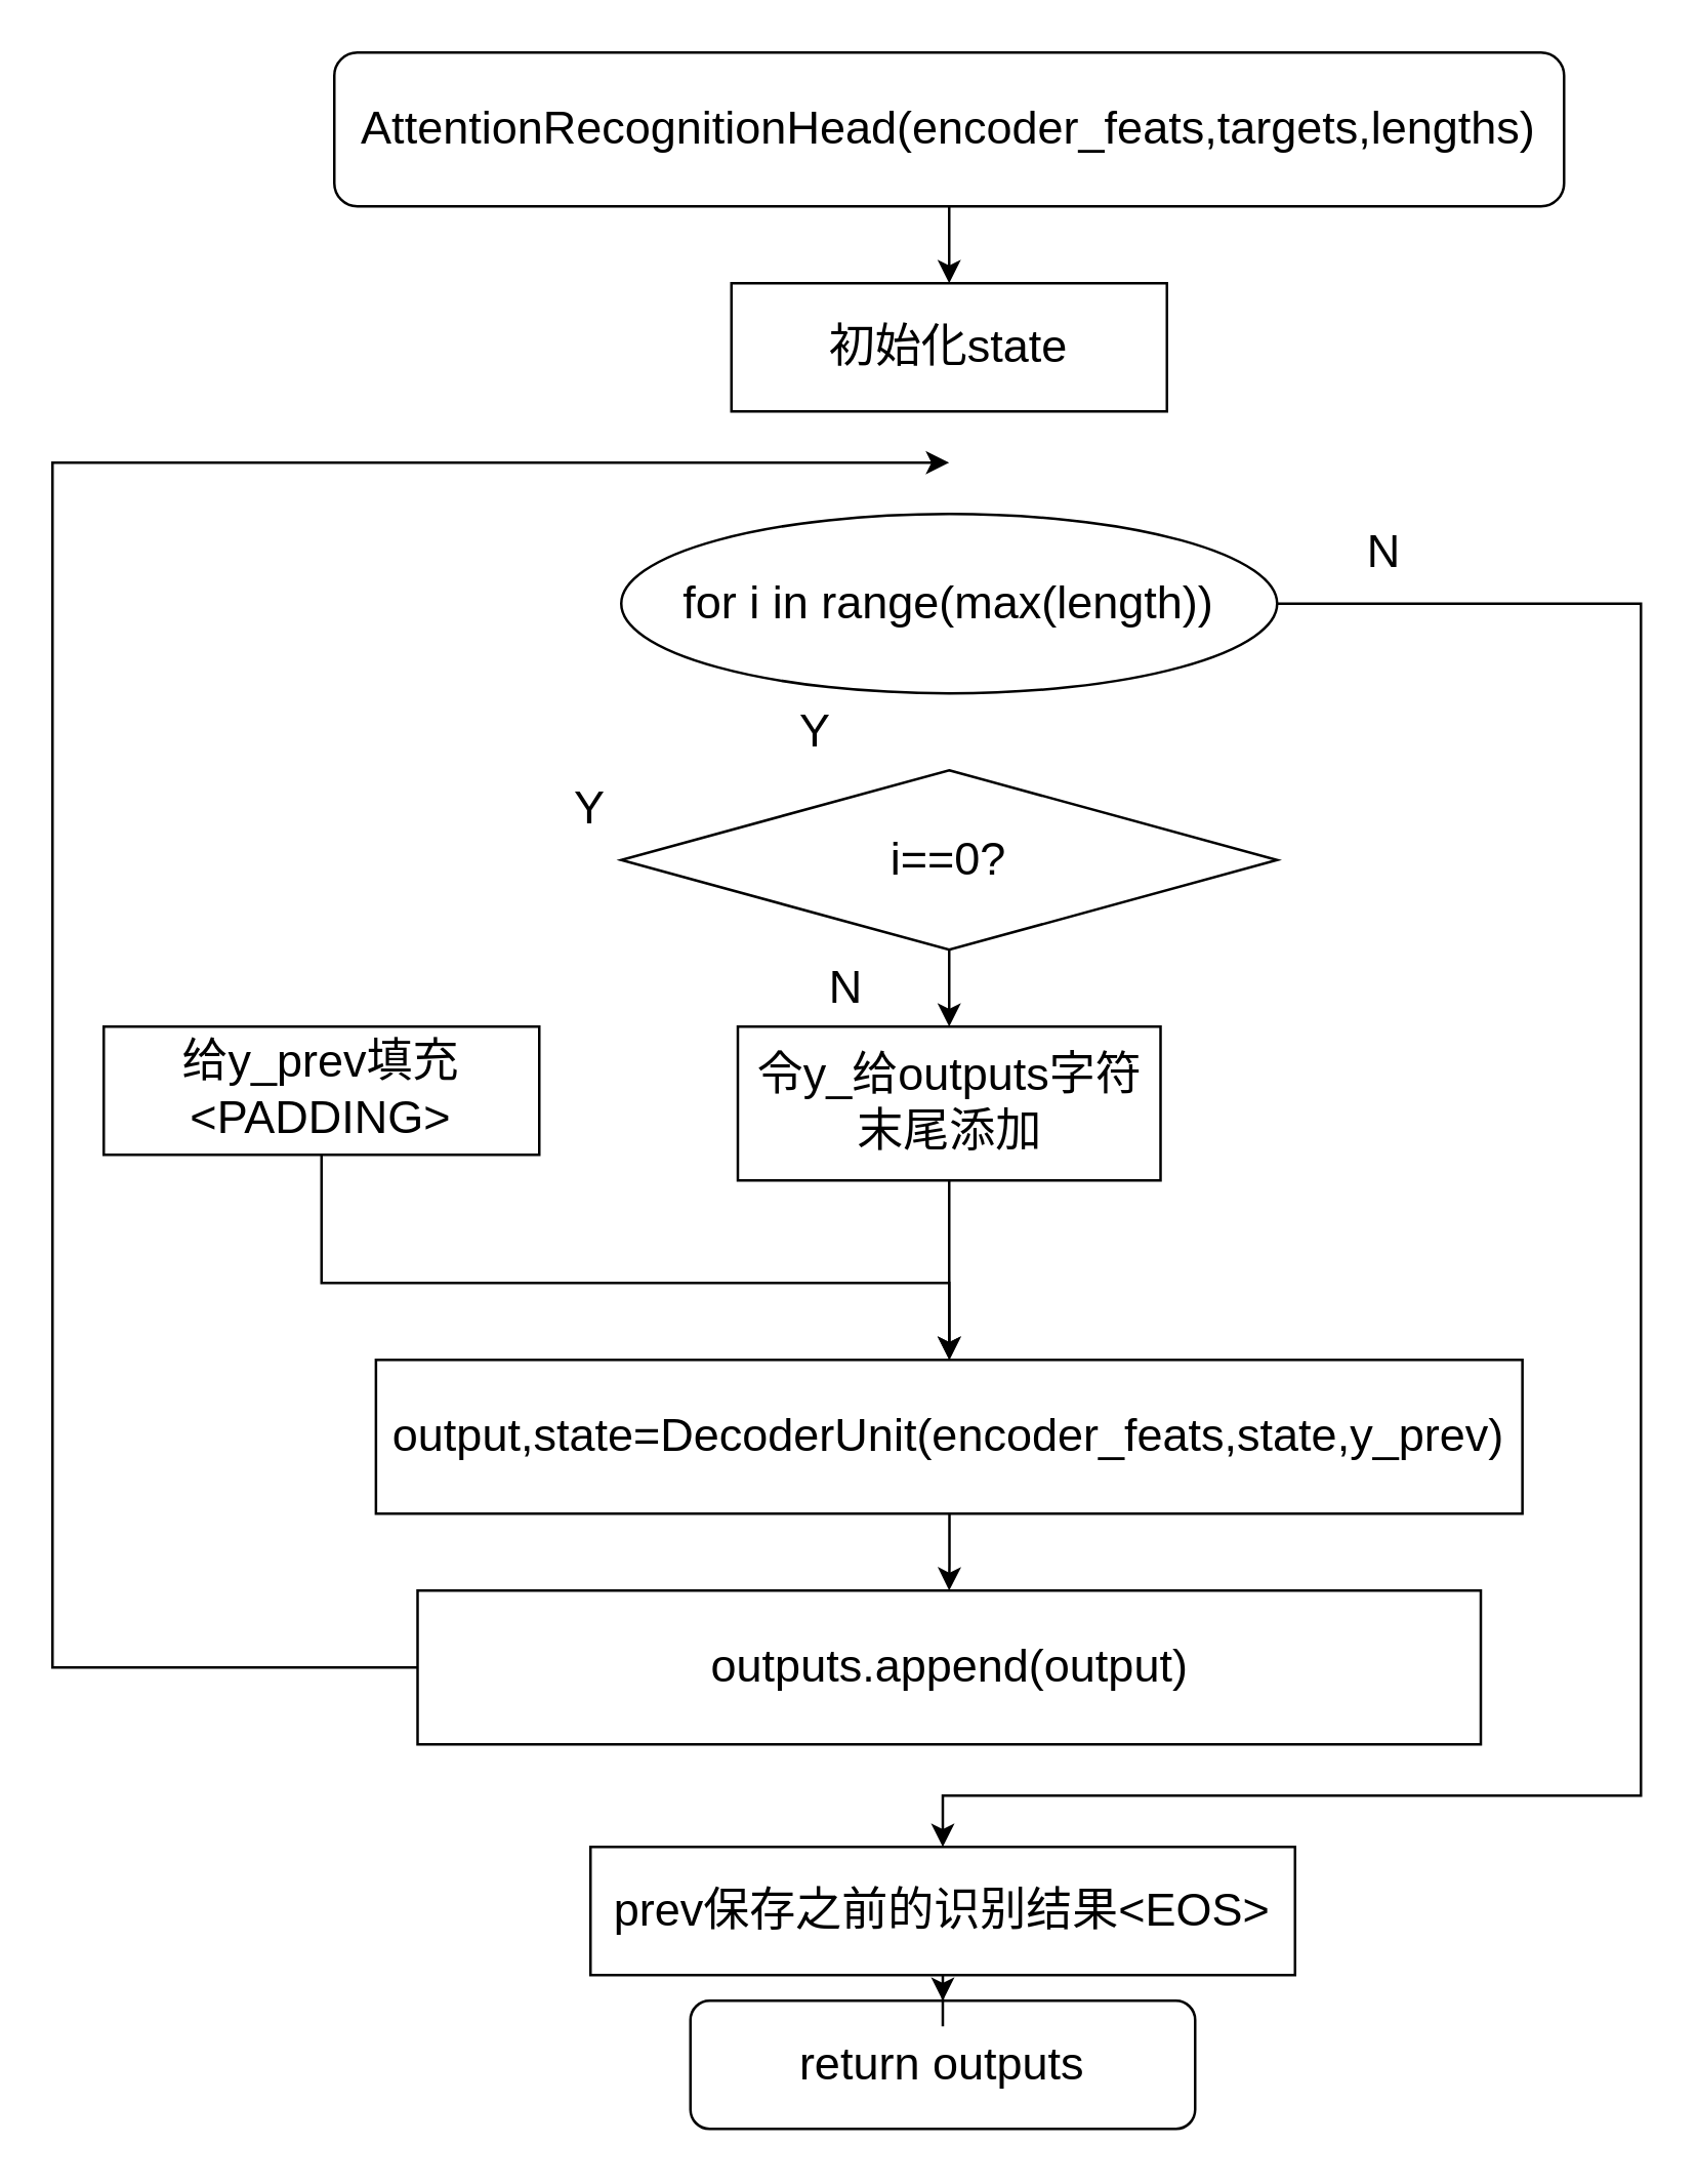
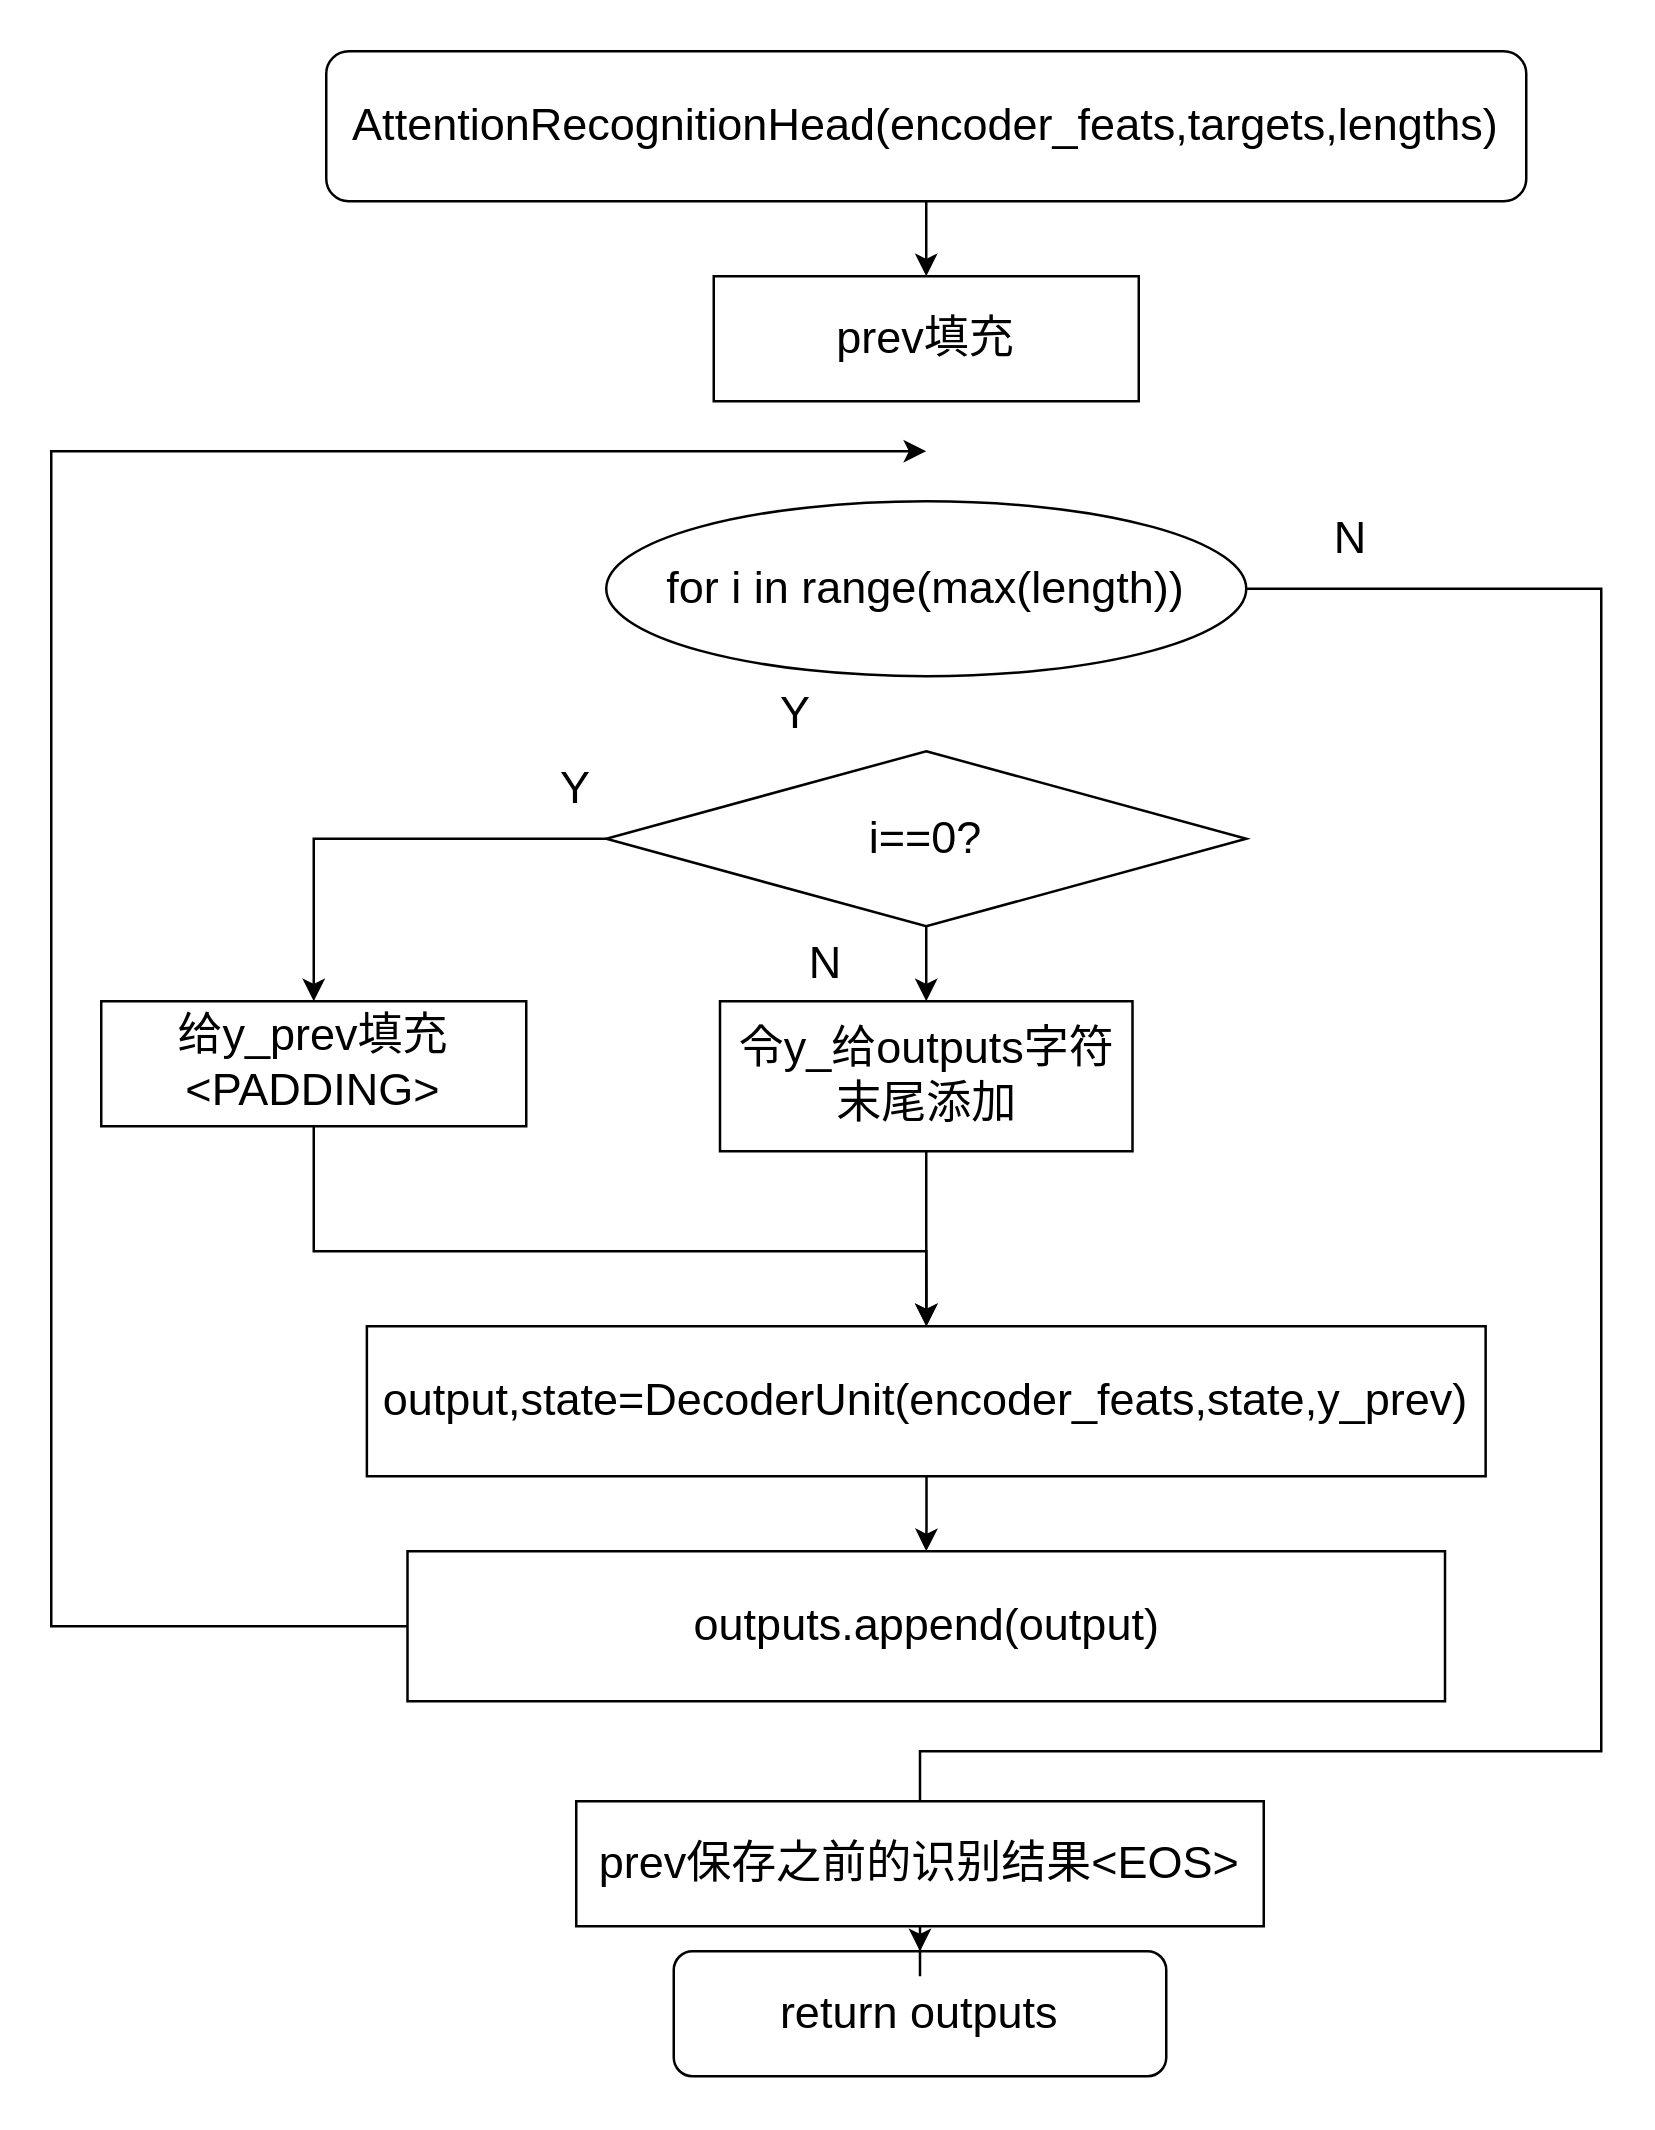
  <mxCell id="0" />
  <mxCell id="1" parent="0" />
  <mxCell id="2" value="" style="edgeStyle=orthogonalEdgeStyle;rounded=0;orthogonalLoop=1;jettySize=auto;html=1;" parent="1" source="3" target="13" edge="1"><mxGeometry relative="1" as="geometry" /></mxCell>
  <mxCell id="3" value="&lt;font style=&quot;font-size: 18px;&quot;&gt;AttentionRecognitionHead(encoder_feats,targets,lengths)&lt;/font&gt;" style="rounded=1;whiteSpace=wrap;html=1;" parent="1" vertex="1"><mxGeometry x="130" y="20" width="480" height="60" as="geometry" /></mxCell>
- <mxCell id="4" style="edgeStyle=orthogonalEdgeStyle;rounded=0;orthogonalLoop=1;jettySize=auto;html=1;exitX=1;exitY=0.5;exitDx=0;exitDy=0;entryX=0.5;entryY=0;entryDx=0;entryDy=0;" parent="1" source="5" target="24" edge="1"><mxGeometry relative="1" as="geometry"><mxPoint x="370" y="720" as="targetPoint" /><Array as="points"><mxPoint x="640" y="235" /><mxPoint x="640" y="700" /><mxPoint x="368" y="700" /></Array></mxGeometry></mxCell>
+ <mxCell id="4" style="edgeStyle=orthogonalEdgeStyle;rounded=0;orthogonalLoop=1;jettySize=auto;html=1;exitX=1;exitY=0.5;exitDx=0;exitDy=0;entryX=0.5;entryY=0;entryDx=0;entryDy=0;endArrow=none;" parent="1" source="5" target="24" edge="1"><mxGeometry relative="1" as="geometry"><mxPoint x="370" y="720" as="targetPoint" /><Array as="points"><mxPoint x="640" y="235" /><mxPoint x="640" y="700" /><mxPoint x="368" y="700" /></Array></mxGeometry></mxCell>
  <mxCell id="5" value="&lt;font style=&quot;font-size: 18px;&quot;&gt;for i in range(max(length))&lt;/font&gt;" style="ellipse;whiteSpace=wrap;html=1;" parent="1" vertex="1"><mxGeometry x="242" y="200" width="256" height="70" as="geometry" /></mxCell>
  <mxCell id="6" value="" style="edgeStyle=orthogonalEdgeStyle;rounded=0;orthogonalLoop=1;jettySize=auto;html=1;" parent="1" source="8" target="10" edge="1"><mxGeometry relative="1" as="geometry" /></mxCell>
+ <mxCell id="7" style="edgeStyle=orthogonalEdgeStyle;rounded=0;orthogonalLoop=1;jettySize=auto;html=1;" parent="1" source="8" target="12" edge="1"><mxGeometry relative="1" as="geometry" /></mxCell>
  <mxCell id="8" value="&lt;font style=&quot;font-size: 18px;&quot;&gt;i==0?&lt;/font&gt;" style="rhombus;whiteSpace=wrap;html=1;" parent="1" vertex="1"><mxGeometry x="242" y="300" width="256" height="70" as="geometry" /></mxCell>
  <mxCell id="9" value="" style="edgeStyle=orthogonalEdgeStyle;rounded=0;orthogonalLoop=1;jettySize=auto;html=1;" parent="1" source="10" target="18" edge="1"><mxGeometry relative="1" as="geometry" /></mxCell>
  <mxCell id="10" value="&lt;font style=&quot;font-size: 18px;&quot;&gt;令y_给outputs字符末尾添加&lt;/font&gt;" style="whiteSpace=wrap;html=1;" parent="1" vertex="1"><mxGeometry x="287.5" y="400" width="165" height="60" as="geometry" /></mxCell>
  <mxCell id="11" style="edgeStyle=orthogonalEdgeStyle;rounded=0;orthogonalLoop=1;jettySize=auto;html=1;exitX=0.5;exitY=1;exitDx=0;exitDy=0;" parent="1" source="12" target="18" edge="1"><mxGeometry relative="1" as="geometry"><Array as="points"><mxPoint x="125" y="500" /><mxPoint x="370" y="500" /></Array></mxGeometry></mxCell>
  <mxCell id="12" value="&lt;font style=&quot;font-size: 18px;&quot;&gt;给y_prev填充&amp;lt;PADDING&amp;gt;&lt;/font&gt;" style="whiteSpace=wrap;html=1;" parent="1" vertex="1"><mxGeometry x="40" y="400" width="170" height="50" as="geometry" /></mxCell>
- <mxCell id="13" value="&lt;font style=&quot;font-size: 18px;&quot;&gt;初始化state&lt;/font&gt;" style="whiteSpace=wrap;html=1;" parent="1" vertex="1"><mxGeometry x="285" y="110" width="170" height="50" as="geometry" /></mxCell>
+ <mxCell id="13" value="&lt;font style=&quot;font-size: 18px;&quot;&gt;prev填充&lt;/font&gt;" style="whiteSpace=wrap;html=1;" parent="1" vertex="1"><mxGeometry x="285" y="110" width="170" height="50" as="geometry" /></mxCell>
  <mxCell id="14" value="&lt;font style=&quot;font-size: 18px;&quot;&gt;Y&lt;/font&gt;" style="text;html=1;strokeColor=none;fillColor=none;align=center;verticalAlign=middle;whiteSpace=wrap;rounded=0;" parent="1" vertex="1"><mxGeometry x="287.5" y="270" width="60" height="30" as="geometry" /></mxCell>
  <mxCell id="15" value="&lt;font style=&quot;font-size: 18px;&quot;&gt;Y&lt;/font&gt;" style="text;html=1;strokeColor=none;fillColor=none;align=center;verticalAlign=middle;whiteSpace=wrap;rounded=0;" parent="1" vertex="1"><mxGeometry x="200" y="300" width="60" height="30" as="geometry" /></mxCell>
  <mxCell id="16" value="&lt;font style=&quot;font-size: 18px;&quot;&gt;N&lt;/font&gt;" style="text;html=1;strokeColor=none;fillColor=none;align=center;verticalAlign=middle;whiteSpace=wrap;rounded=0;" parent="1" vertex="1"><mxGeometry x="300" y="370" width="60" height="30" as="geometry" /></mxCell>
  <mxCell id="17" value="" style="edgeStyle=orthogonalEdgeStyle;rounded=0;orthogonalLoop=1;jettySize=auto;html=1;" parent="1" source="18" target="20" edge="1"><mxGeometry relative="1" as="geometry" /></mxCell>
  <mxCell id="18" value="&lt;font style=&quot;font-size: 18px;&quot;&gt;output,state=DecoderUnit(encoder_feats,state,y_prev)&lt;/font&gt;" style="whiteSpace=wrap;html=1;" parent="1" vertex="1"><mxGeometry x="146.25" y="530" width="447.5" height="60" as="geometry" /></mxCell>
  <mxCell id="19" style="edgeStyle=orthogonalEdgeStyle;rounded=0;orthogonalLoop=1;jettySize=auto;html=1;exitX=0;exitY=0.5;exitDx=0;exitDy=0;" parent="1" source="20" edge="1"><mxGeometry relative="1" as="geometry"><Array as="points"><mxPoint x="20" y="650" /><mxPoint x="20" y="180" /><mxPoint x="370" y="180" /></Array><mxPoint x="370" y="180" as="targetPoint" /></mxGeometry></mxCell>
  <mxCell id="20" value="&lt;font style=&quot;font-size: 18px;&quot;&gt;outputs.append(output)&lt;/font&gt;" style="whiteSpace=wrap;html=1;" parent="1" vertex="1"><mxGeometry x="162.5" y="620" width="415" height="60" as="geometry" /></mxCell>
  <mxCell id="21" value="&lt;font style=&quot;font-size: 18px;&quot;&gt;return outputs&lt;/font&gt;" style="rounded=1;whiteSpace=wrap;html=1;" parent="1" vertex="1"><mxGeometry x="269" y="780" width="197" height="50" as="geometry" /></mxCell>
  <mxCell id="22" value="&lt;font style=&quot;font-size: 18px;&quot;&gt;N&lt;/font&gt;" style="text;html=1;strokeColor=none;fillColor=none;align=center;verticalAlign=middle;whiteSpace=wrap;rounded=0;" parent="1" vertex="1"><mxGeometry x="510" y="200" width="60" height="30" as="geometry" /></mxCell>
  <mxCell id="23" value="" style="edgeStyle=orthogonalEdgeStyle;rounded=0;orthogonalLoop=1;jettySize=auto;html=1;" edge="1" parent="1" source="24" target="21"><mxGeometry relative="1" as="geometry" /></mxCell>
  <mxCell id="24" value="&lt;font style=&quot;font-size: 18px;&quot;&gt;prev保存之前的识别结果&amp;lt;EOS&amp;gt;&lt;/font&gt;" style="whiteSpace=wrap;html=1;" vertex="1" parent="1"><mxGeometry x="230" y="720" width="275" height="50" as="geometry" /></mxCell>
